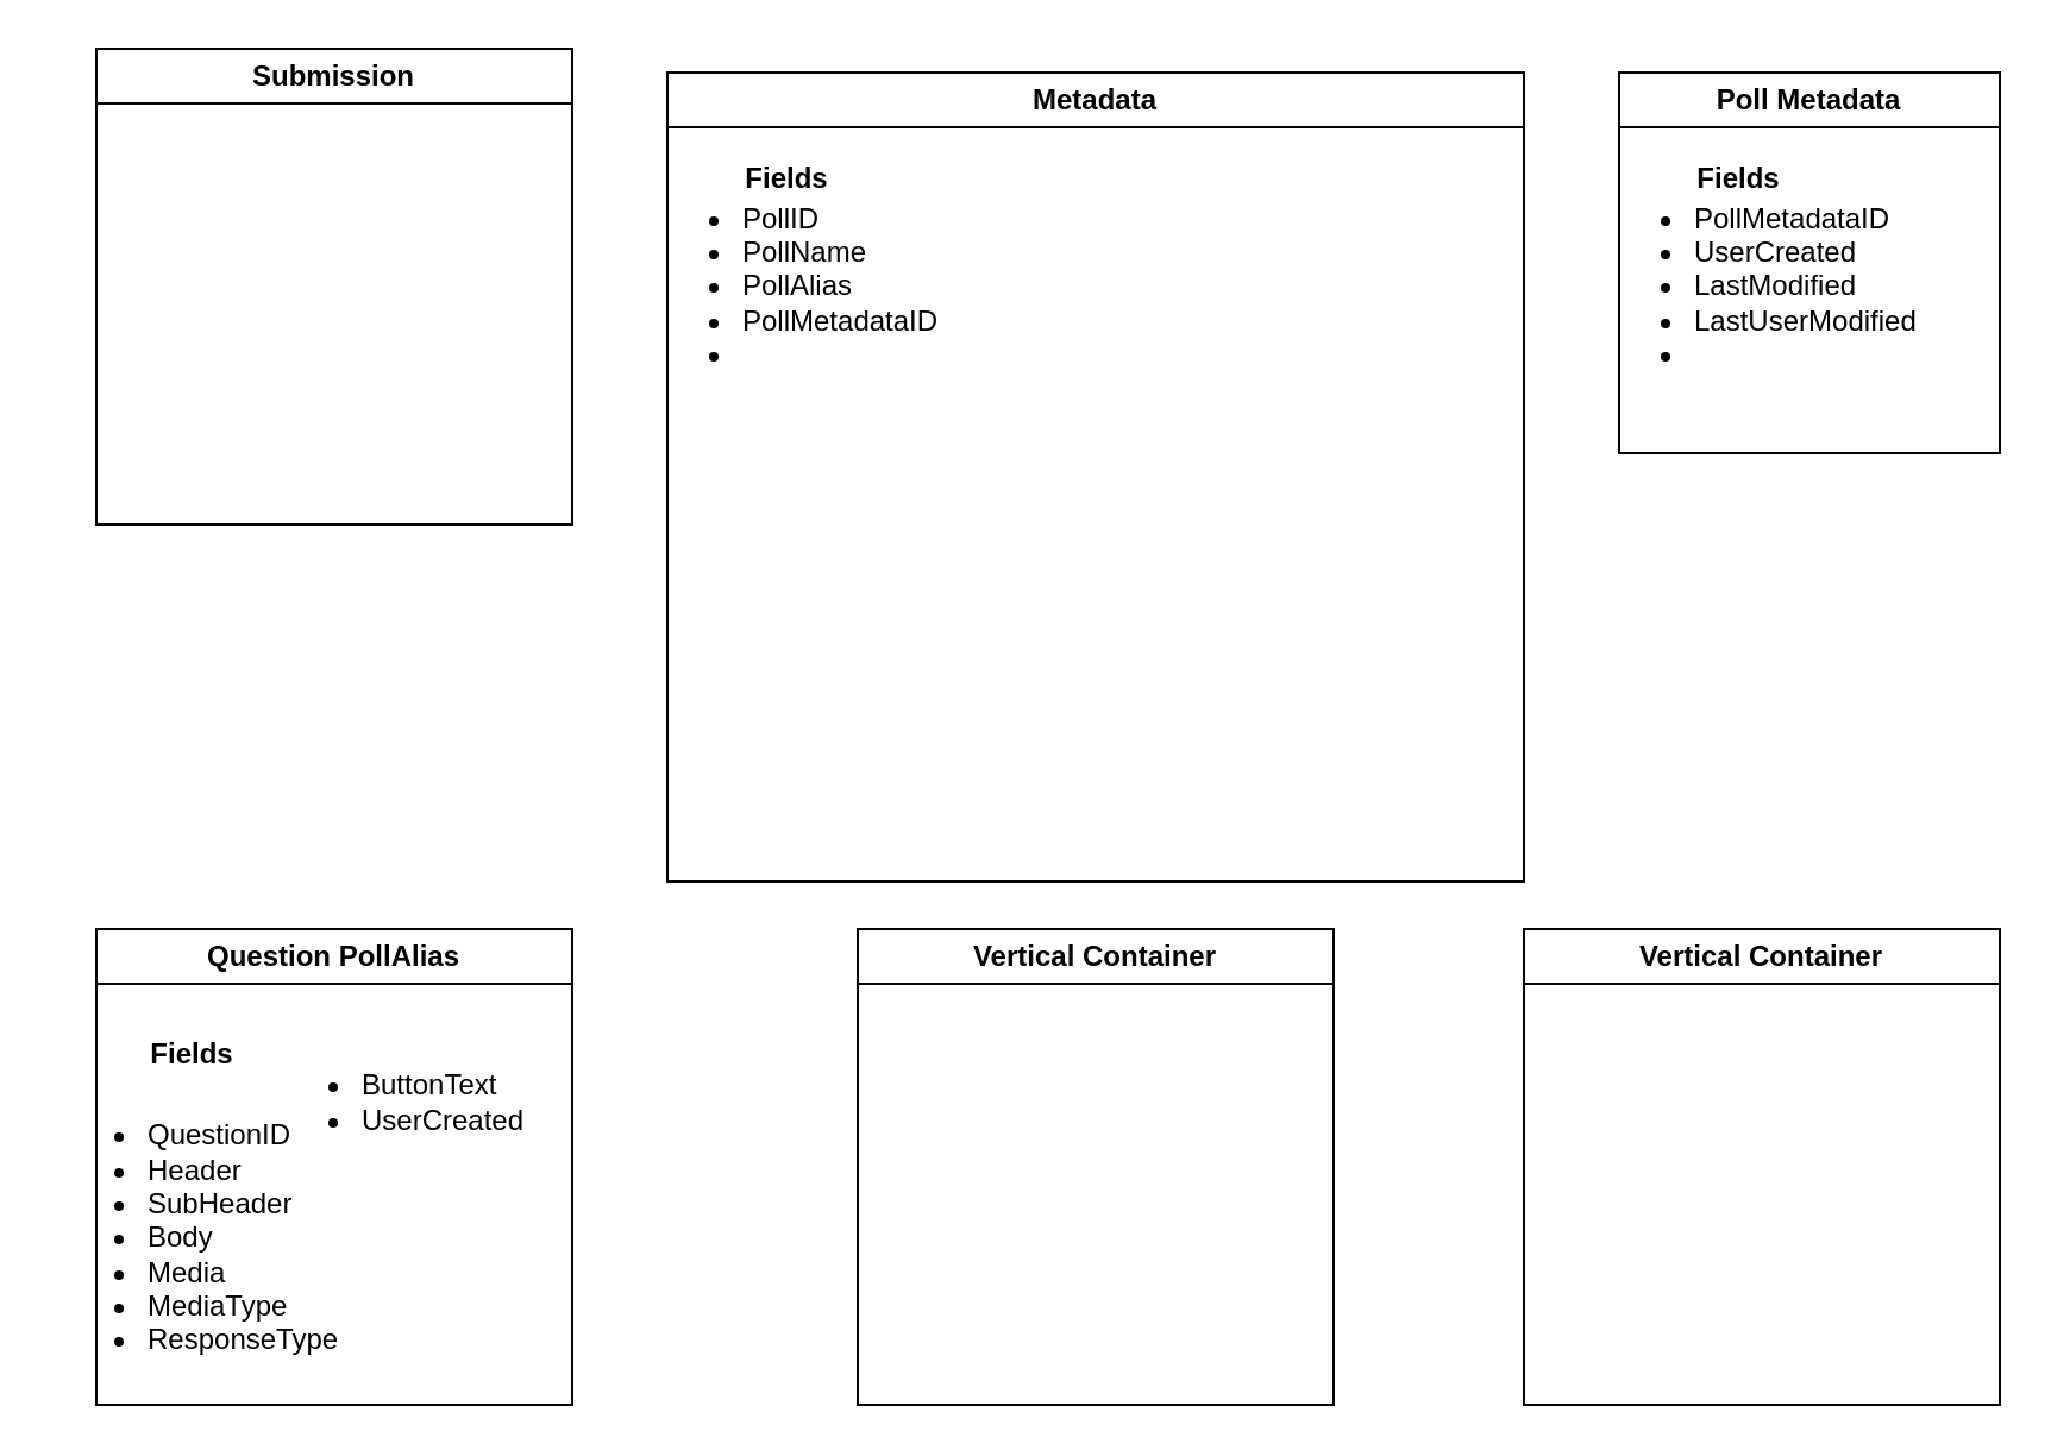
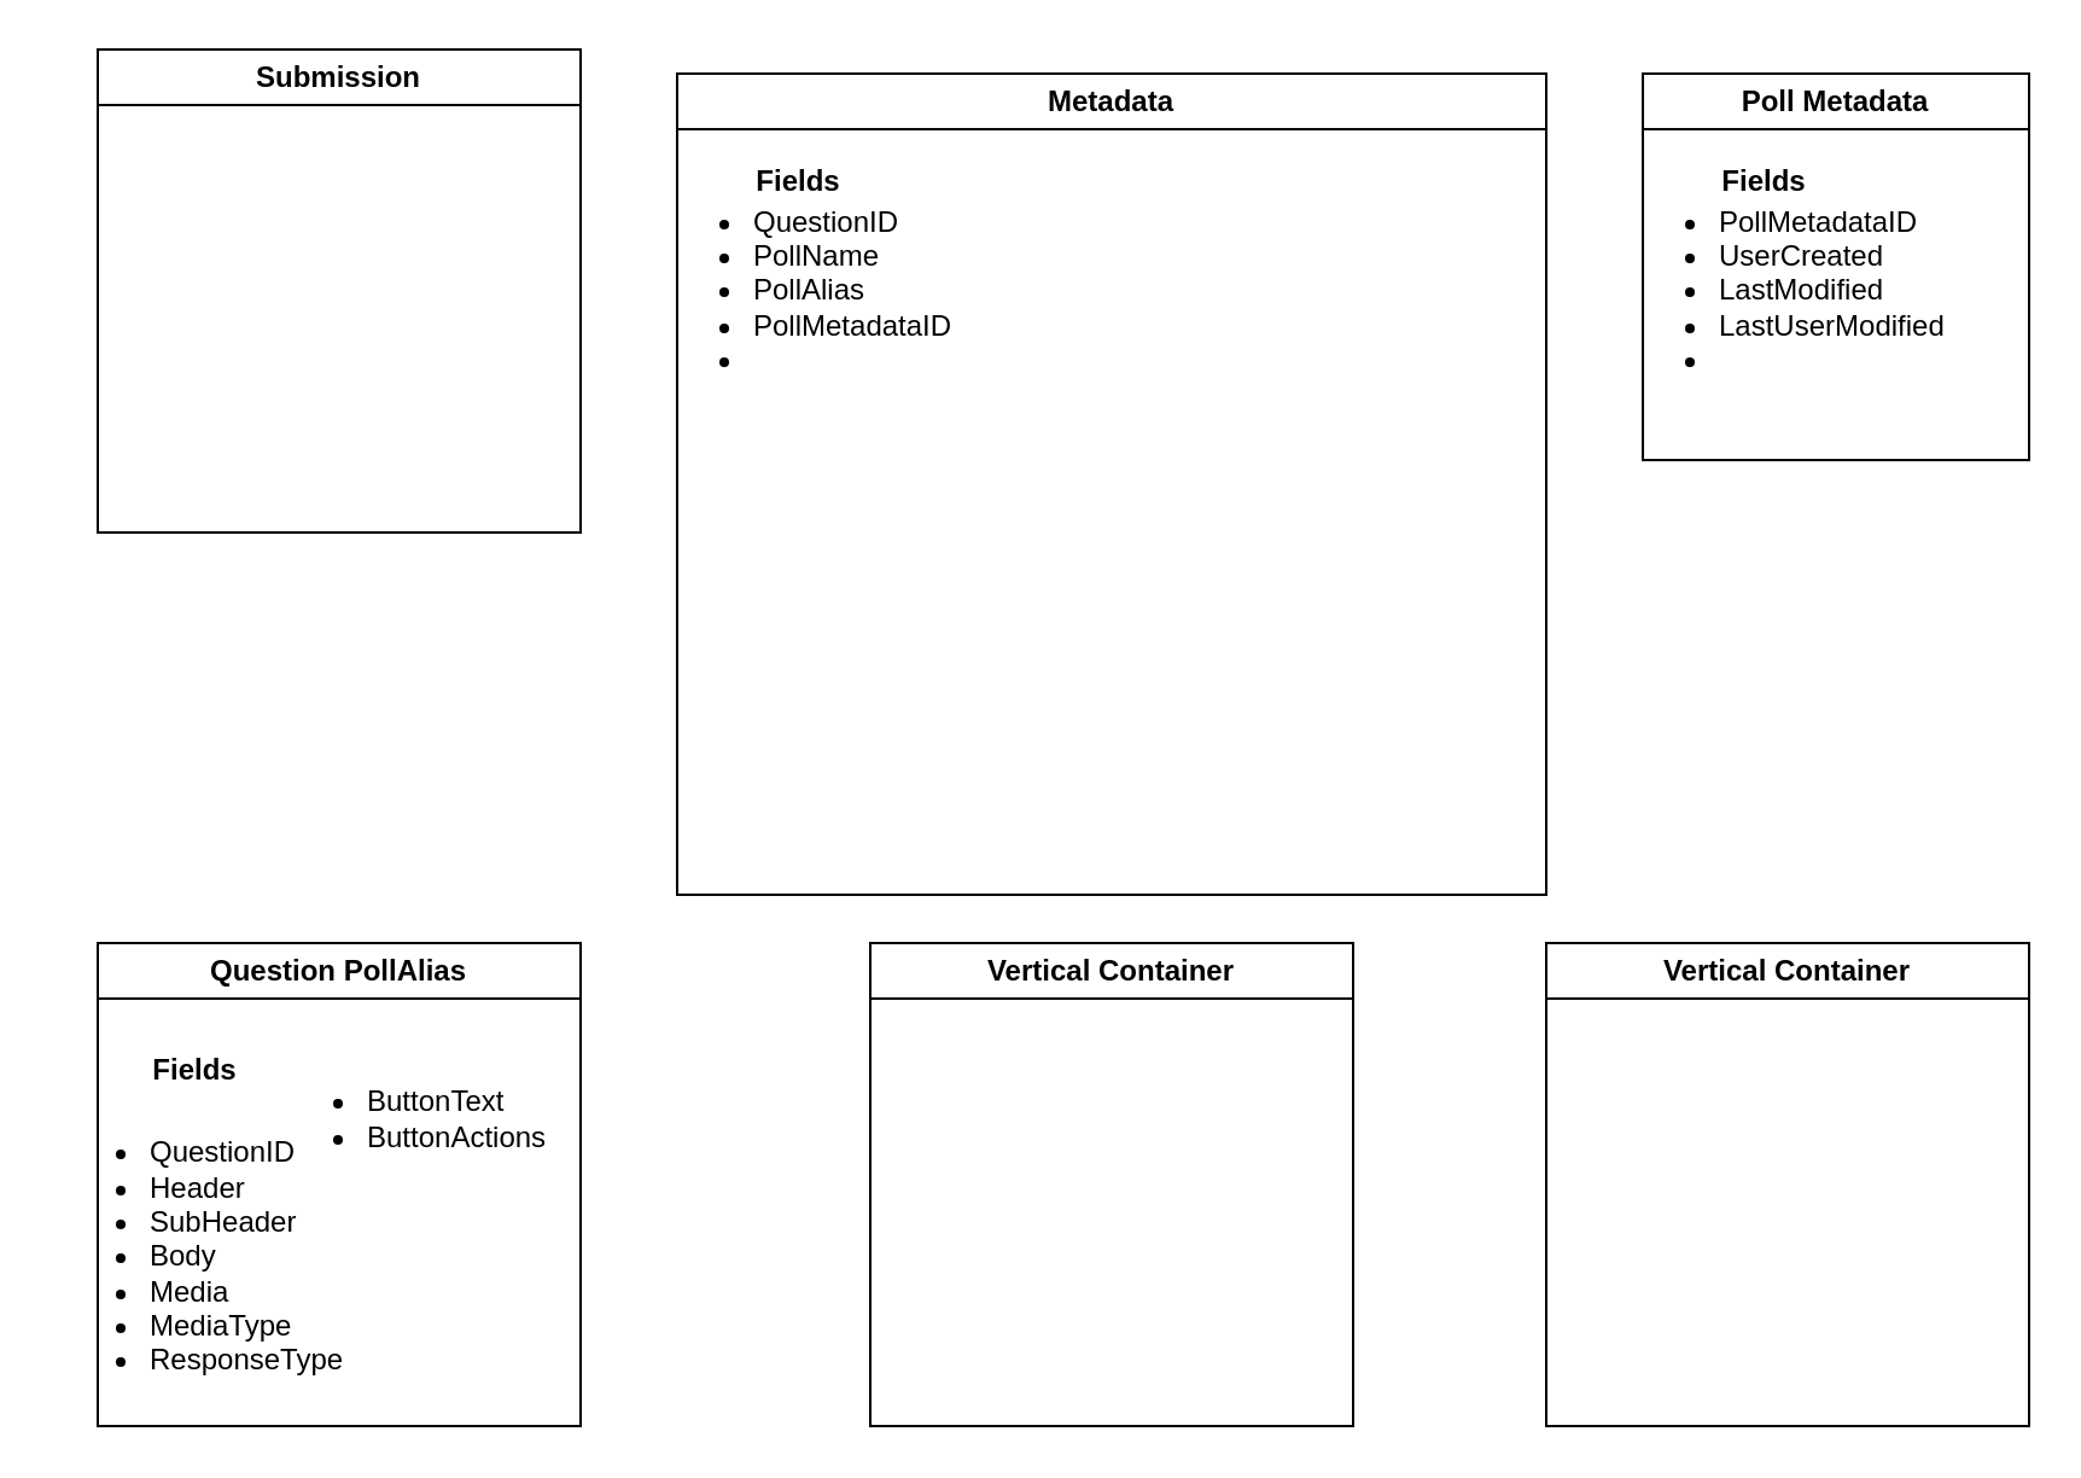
  <mxCell id="0" />
  <mxCell id="1" parent="0" />
  <mxCell id="2" value="Submission" style="swimlane;whiteSpace=wrap;html=1;" parent="1" vertex="1"><mxGeometry x="40" y="20" width="200" height="200" as="geometry" /></mxCell>
  <mxCell id="3" value="Metadata" style="swimlane;whiteSpace=wrap;html=1;" parent="1" vertex="1"><mxGeometry x="280" y="30" width="360" height="340" as="geometry" /></mxCell>
- <mxCell id="4" value="&lt;ul&gt;&lt;li&gt;&lt;span style=&quot;font-weight: normal;&quot;&gt;PollID&lt;/span&gt;&lt;/li&gt;&lt;li style=&quot;&quot;&gt;&lt;span style=&quot;font-weight: normal;&quot;&gt;PollName&lt;/span&gt;&lt;/li&gt;&lt;li style=&quot;&quot;&gt;&lt;span style=&quot;font-weight: normal;&quot;&gt;PollAlias&lt;/span&gt;&lt;/li&gt;&lt;li style=&quot;&quot;&gt;&lt;span style=&quot;font-weight: normal;&quot;&gt;PollMetadataID&lt;/span&gt;&lt;/li&gt;&lt;li style=&quot;&quot;&gt;&lt;br&gt;&lt;/li&gt;&lt;/ul&gt;" style="text;html=1;align=left;verticalAlign=middle;resizable=0;points=[];autosize=1;strokeColor=none;fillColor=none;fontStyle=1" vertex="1" parent="3"><mxGeometry x="-10" y="35" width="150" height="110" as="geometry" /></mxCell>
+ <mxCell id="4" value="&lt;ul&gt;&lt;li&gt;&lt;span style=&quot;font-weight: normal;&quot;&gt;QuestionID&lt;/span&gt;&lt;/li&gt;&lt;li style=&quot;&quot;&gt;&lt;span style=&quot;font-weight: normal;&quot;&gt;PollName&lt;/span&gt;&lt;/li&gt;&lt;li style=&quot;&quot;&gt;&lt;span style=&quot;font-weight: normal;&quot;&gt;PollAlias&lt;/span&gt;&lt;/li&gt;&lt;li style=&quot;&quot;&gt;&lt;span style=&quot;font-weight: normal;&quot;&gt;PollMetadataID&lt;/span&gt;&lt;/li&gt;&lt;li style=&quot;&quot;&gt;&lt;br&gt;&lt;/li&gt;&lt;/ul&gt;" style="text;html=1;align=left;verticalAlign=middle;resizable=0;points=[];autosize=1;strokeColor=none;fillColor=none;fontStyle=1" vertex="1" parent="3"><mxGeometry x="-10" y="35" width="150" height="110" as="geometry" /></mxCell>
  <mxCell id="5" value="&lt;b&gt;Fields&lt;/b&gt;" style="text;html=1;align=center;verticalAlign=middle;resizable=0;points=[];autosize=1;strokeColor=none;fillColor=none;" vertex="1" parent="3"><mxGeometry x="20" y="30" width="60" height="30" as="geometry" /></mxCell>
  <mxCell id="6" value="Question PollAlias" style="swimlane;whiteSpace=wrap;html=1;" parent="1" vertex="1"><mxGeometry x="40" y="390" width="200" height="200" as="geometry" /></mxCell>
  <mxCell id="7" value="&lt;ul&gt;&lt;li&gt;QuestionID&lt;/li&gt;&lt;li&gt;Header&lt;/li&gt;&lt;li&gt;SubHeader&lt;/li&gt;&lt;li&gt;Body&lt;/li&gt;&lt;li&gt;Media&lt;/li&gt;&lt;li&gt;MediaType&lt;/li&gt;&lt;li&gt;ResponseType&lt;/li&gt;&lt;/ul&gt;" style="text;html=1;align=left;verticalAlign=middle;resizable=0;points=[];autosize=1;strokeColor=none;fillColor=none;" vertex="1" parent="6"><mxGeometry x="-20" y="60" width="140" height="140" as="geometry" /></mxCell>
  <mxCell id="8" value="Vertical Container" style="swimlane;whiteSpace=wrap;html=1;" parent="1" vertex="1"><mxGeometry x="360" y="390" width="200" height="200" as="geometry" /></mxCell>
  <mxCell id="9" value="Vertical Container" style="swimlane;whiteSpace=wrap;html=1;" parent="1" vertex="1"><mxGeometry x="640" y="390" width="200" height="200" as="geometry" /></mxCell>
  <mxCell id="10" value="Poll Metadata" style="swimlane;whiteSpace=wrap;html=1;" parent="1" vertex="1"><mxGeometry x="680" y="30" width="160" height="160" as="geometry" /></mxCell>
  <mxCell id="11" value="&lt;ul style=&quot;&quot;&gt;&lt;li style=&quot;&quot;&gt;PollMetadataID&lt;/li&gt;&lt;li style=&quot;&quot;&gt;UserCreated&lt;/li&gt;&lt;li style=&quot;&quot;&gt;LastModified&lt;/li&gt;&lt;li style=&quot;&quot;&gt;LastUserModified&lt;/li&gt;&lt;li style=&quot;font-weight: 700;&quot;&gt;&lt;br&gt;&lt;/li&gt;&lt;/ul&gt;" style="text;html=1;align=left;verticalAlign=middle;resizable=0;points=[];autosize=1;strokeColor=none;fillColor=none;" vertex="1" parent="10"><mxGeometry x="-10" y="35" width="160" height="110" as="geometry" /></mxCell>
  <mxCell id="12" value="&lt;b&gt;Fields&lt;/b&gt;" style="text;html=1;align=center;verticalAlign=middle;resizable=0;points=[];autosize=1;strokeColor=none;fillColor=none;" vertex="1" parent="10"><mxGeometry x="20" y="30" width="60" height="30" as="geometry" /></mxCell>
  <mxCell id="13" value="&lt;b&gt;Fields&lt;/b&gt;" style="text;html=1;align=center;verticalAlign=middle;resizable=0;points=[];autosize=1;strokeColor=none;fillColor=none;" vertex="1" parent="1"><mxGeometry x="50" y="428" width="60" height="30" as="geometry" /></mxCell>
- <mxCell id="14" value="&lt;ul&gt;&lt;li&gt;ButtonText&lt;/li&gt;&lt;li&gt;UserCreated&lt;/li&gt;&lt;/ul&gt;" style="text;html=1;align=left;verticalAlign=middle;resizable=0;points=[];autosize=1;strokeColor=none;fillColor=none;" vertex="1" parent="1"><mxGeometry x="110" y="428" width="140" height="70" as="geometry" /></mxCell>
+ <mxCell id="14" value="&lt;ul&gt;&lt;li&gt;ButtonText&lt;/li&gt;&lt;li&gt;ButtonActions&lt;/li&gt;&lt;/ul&gt;" style="text;html=1;align=left;verticalAlign=middle;resizable=0;points=[];autosize=1;strokeColor=none;fillColor=none;" vertex="1" parent="1"><mxGeometry x="110" y="428" width="140" height="70" as="geometry" /></mxCell>
